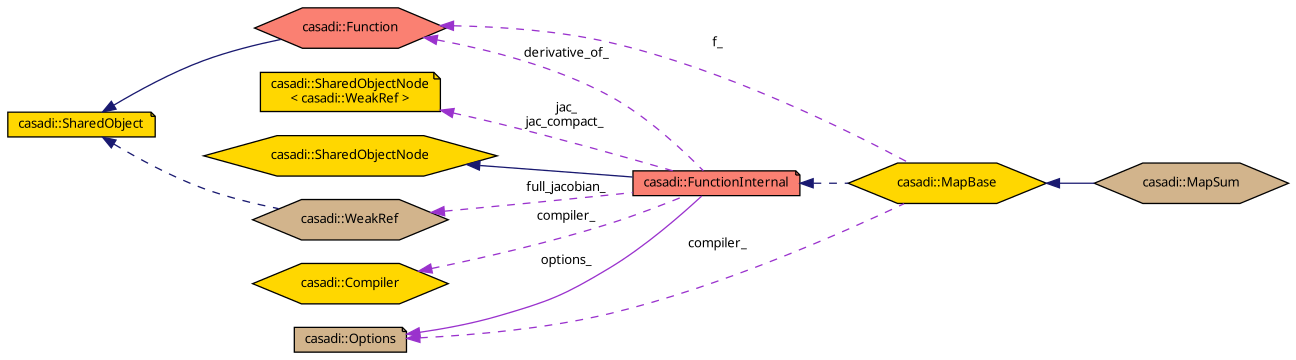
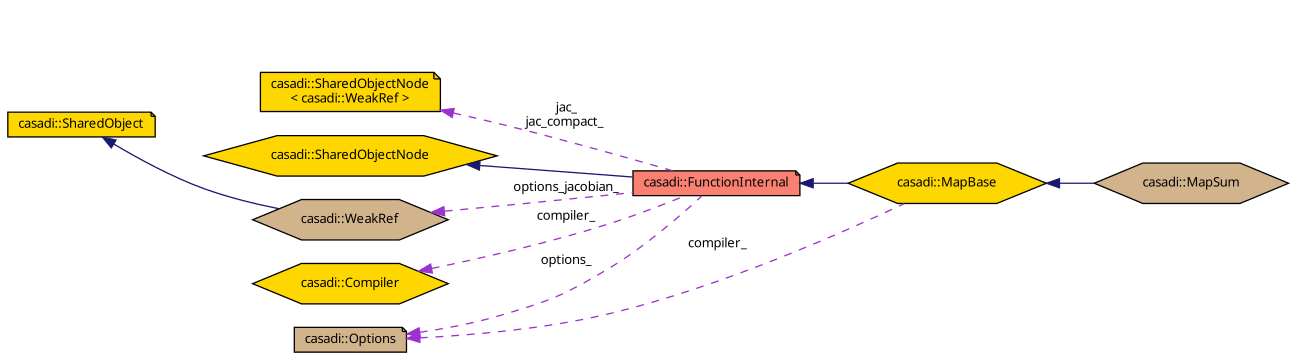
  digraph {
    rankdir=LR
    node [color=black fillcolor=gold fontname="FreeSans.ttf" fontsize=10 shape=hexagon style=filled]
    edge [color=darkorchid3 dir=back fontname="FreeSans.ttf" fontsize=10 labelfontname="FreeSans.ttf" labelfontsize=10 style=dashed]
    n1 [fillcolor=tan fontcolor=black height=0.2 label="casadi::MapSum" width=0.4]
    n2 [height=0.2 label="casadi::MapBase" width=0.4]
    n3 [fillcolor=salmon height=0.2 label="casadi::FunctionInternal" shape=note width=0.4]
    n4 [height=0.2 label="casadi::SharedObjectNode" width=0.4]
    n5 [fillcolor=tan height=0.2 label="casadi::WeakRef" width=0.4]
    n6 [height=0.2 label="casadi::SharedObject" shape=note width=0.4]
-   n7 [fillcolor=salmon height=0.2 label="casadi::Function" width=0.4]
    n8 [height=0.2 label="casadi::Compiler" width=0.4]
    n9 [height=0.2 label="casadi::SharedObjectNode\l\< casadi::WeakRef \>" shape=note width=0.4]
    n10 [fillcolor=tan height=0.2 label="casadi::Options" shape=note width=0.4]
    n2 -> n1 [color=midnightblue style=solid]
-   n3 -> n2 [color=midnightblue]
+   n3 -> n2 [color=midnightblue style=solid]
    n4 -> n3 [color=midnightblue style=solid]
-   n5 -> n3 [label=" full_jacobian_"]
-   n6 -> n5 [color=midnightblue]
-   n6 -> n7 [color=midnightblue style=solid]
-   n7 -> n2 [label=" f_"]
-   n7 -> n3 [label=" derivative_of_"]
+   n5 -> n3 [label=" options_jacobian_"]
+   n6 -> n5 [color=midnightblue style=solid]
    n8 -> n3 [label=" compiler_"]
    n9 -> n3 [label=" jac_\njac_compact_"]
    n10 -> n2 [label=" compiler_"]
-   n10 -> n3 [label=" options_" style=solid]
+   n10 -> n3 [label=" options_"]
  }
